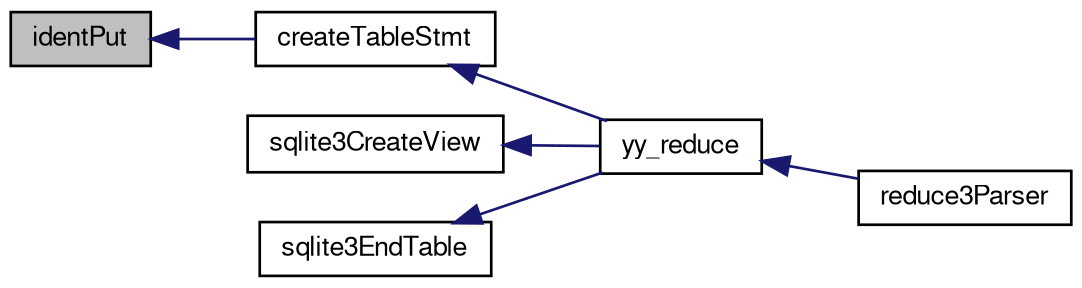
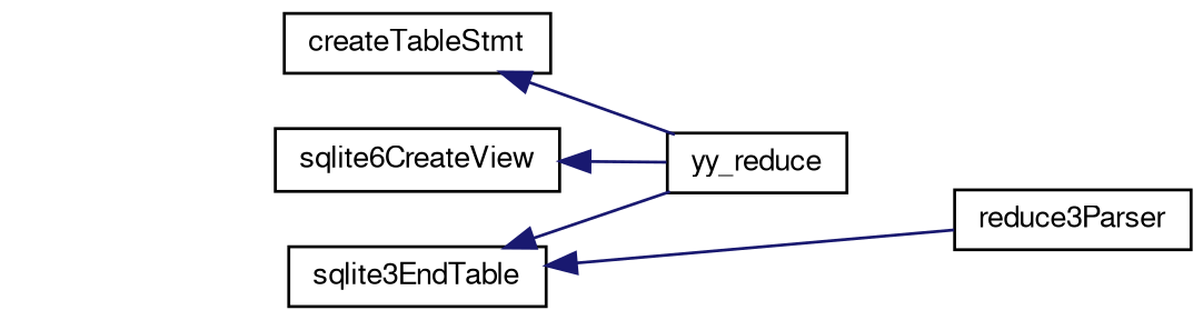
  digraph {
    rankdir=LR
    node [color=black fillcolor=white fontname=FreeSans fontsize=10 shape=record style=filled]
    edge [color=midnightblue dir=back fontname=FreeSans fontsize=10 labelfontname=FreeSans labelfontsize=10 style=solid]
-   n1 [fillcolor=grey75 fontcolor=black height=0.2 label=identPut width=0.4]
    n2 [height=0.2 label=createTableStmt width=0.4]
    n3 [height=0.2 label=yy_reduce width=0.4]
    n4 [height=0.2 label=sqlite3EndTable width=0.4]
-   n5 [height=0.2 label=sqlite3CreateView width=0.4]
+   n5 [height=0.2 label=sqlite6CreateView width=0.4]
    n6 [height=0.2 label=reduce3Parser width=0.4]
-   n1 -> n2
    n2 -> n3
-   n3 -> n6
+   n4 -> n6
    n4 -> n3
    n5 -> n3
  }
